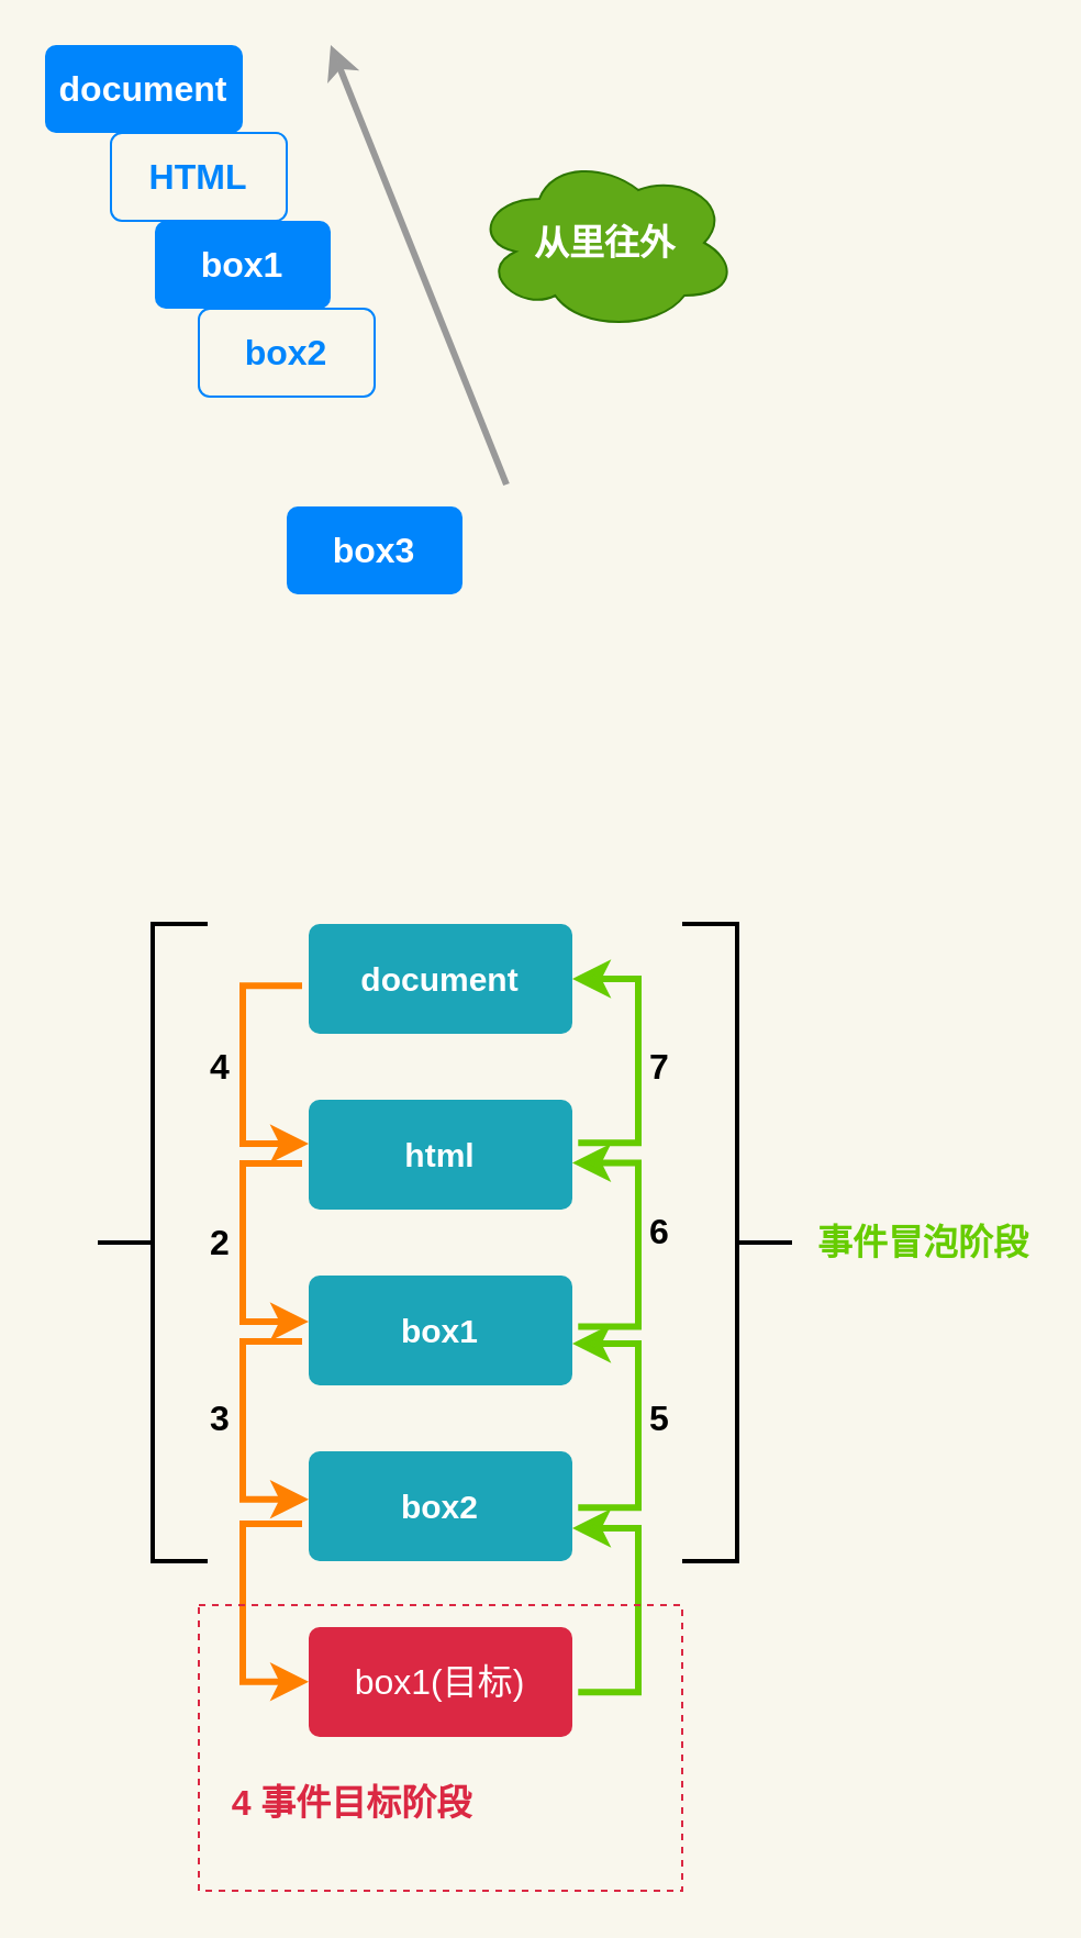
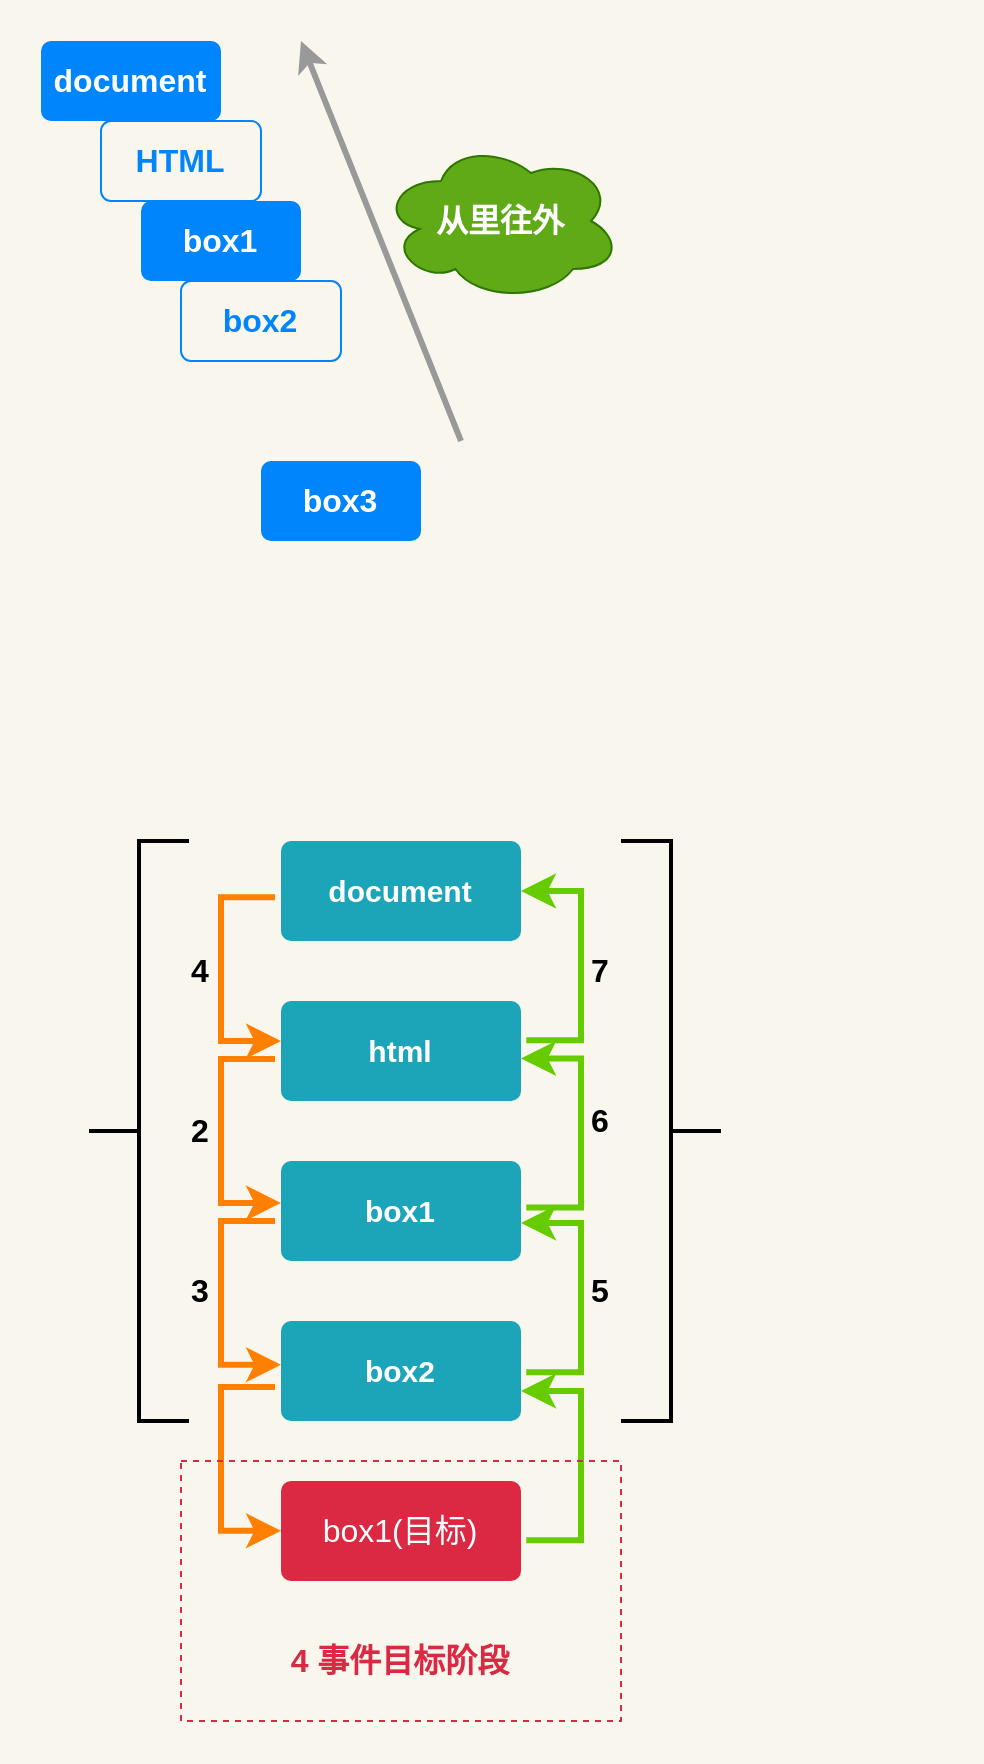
  <mxCell id="0" />
  <mxCell id="1" parent="0" />
  <mxCell id="2" value="&lt;b&gt;HTML&lt;/b&gt;" style="html=1;shadow=0;dashed=0;shape=mxgraph.bootstrap.rrect;rSize=5;strokeColor=#0085FC;strokeWidth=1;fillColor=none;fontColor=#0085FC;whiteSpace=wrap;align=center;verticalAlign=middle;spacingLeft=0;fontStyle=0;fontSize=16;spacing=5;" vertex="1" parent="1"><mxGeometry x="50" y="60" width="80" height="40" as="geometry" /></mxCell>
  <mxCell id="3" value="&lt;b&gt;document&lt;/b&gt;" style="html=1;shadow=0;dashed=0;shape=mxgraph.bootstrap.rrect;rSize=5;strokeColor=none;strokeWidth=1;fillColor=#0085FC;fontColor=#FFFFFF;whiteSpace=wrap;align=center;verticalAlign=middle;spacingLeft=0;fontStyle=0;fontSize=16;spacing=5;" vertex="1" parent="1"><mxGeometry x="20" y="20" width="90" height="40" as="geometry" /></mxCell>
  <mxCell id="4" value="&lt;b&gt;box1&lt;/b&gt;" style="html=1;shadow=0;dashed=0;shape=mxgraph.bootstrap.rrect;rSize=5;strokeColor=none;strokeWidth=1;fillColor=#0085FC;fontColor=#FFFFFF;whiteSpace=wrap;align=center;verticalAlign=middle;spacingLeft=0;fontStyle=0;fontSize=16;spacing=5;" vertex="1" parent="1"><mxGeometry x="70" y="100" width="80" height="40" as="geometry" /></mxCell>
  <mxCell id="5" value="&lt;b&gt;box2&lt;/b&gt;" style="html=1;shadow=0;dashed=0;shape=mxgraph.bootstrap.rrect;rSize=5;strokeColor=#0085FC;strokeWidth=1;fillColor=none;fontColor=#0085FC;whiteSpace=wrap;align=center;verticalAlign=middle;spacingLeft=0;fontStyle=0;fontSize=16;spacing=5;" vertex="1" parent="1"><mxGeometry x="90" y="140" width="80" height="40" as="geometry" /></mxCell>
  <mxCell id="6" value="&lt;b&gt;box3&lt;/b&gt;" style="html=1;shadow=0;dashed=0;shape=mxgraph.bootstrap.rrect;rSize=5;strokeColor=none;strokeWidth=1;fillColor=#0085FC;fontColor=#FFFFFF;whiteSpace=wrap;align=center;verticalAlign=middle;spacingLeft=0;fontStyle=0;fontSize=16;spacing=5;" vertex="1" parent="1"><mxGeometry x="130" y="230" width="80" height="40" as="geometry" /></mxCell>
  <mxCell id="7" value="" style="endArrow=classic;html=1;strokeWidth=3;strokeColor=#999999;" edge="1" parent="1"><mxGeometry width="50" height="50" relative="1" as="geometry"><mxPoint x="230" y="220" as="sourcePoint" /><mxPoint x="150" y="20" as="targetPoint" /></mxGeometry></mxCell>
- <mxCell id="8" value="&lt;b&gt;从里往外&lt;/b&gt;" style="ellipse;shape=cloud;whiteSpace=wrap;html=1;fontSize=16;fontColor=#ffffff;fillColor=#60a917;strokeColor=#2D7600;" vertex="1" parent="1"><mxGeometry x="215" y="70" width="120" height="80" as="geometry" /></mxCell>
+ <mxCell id="8" value="&lt;b&gt;从里往外&lt;/b&gt;" style="ellipse;shape=cloud;whiteSpace=wrap;html=1;fontSize=16;fontColor=#ffffff;fillColor=#60a917;strokeColor=#2D7600;" vertex="1" parent="1"><mxGeometry x="190" y="70" width="120" height="80" as="geometry" /></mxCell>
  <mxCell id="9" value="&lt;font style=&quot;font-size: 15px;&quot;&gt;document&lt;/font&gt;" style="html=1;shadow=0;dashed=0;shape=mxgraph.bootstrap.rrect;rSize=5;strokeColor=none;strokeWidth=1;fillColor=#1CA5B8;fontColor=#FFFFFF;whiteSpace=wrap;align=center;verticalAlign=middle;spacingLeft=0;fontStyle=1;fontSize=14;spacing=5;" vertex="1" parent="1"><mxGeometry x="140" y="420" width="120" height="50" as="geometry" /></mxCell>
  <mxCell id="10" value="&lt;span style=&quot;font-size: 15px;&quot;&gt;html&lt;/span&gt;" style="html=1;shadow=0;dashed=0;shape=mxgraph.bootstrap.rrect;rSize=5;strokeColor=none;strokeWidth=1;fillColor=#1CA5B8;fontColor=#FFFFFF;whiteSpace=wrap;align=center;verticalAlign=middle;spacingLeft=0;fontStyle=1;fontSize=14;spacing=5;" vertex="1" parent="1"><mxGeometry x="140" y="500" width="120" height="50" as="geometry" /></mxCell>
  <mxCell id="11" value="&lt;span style=&quot;font-size: 15px;&quot;&gt;box1&lt;/span&gt;" style="html=1;shadow=0;dashed=0;shape=mxgraph.bootstrap.rrect;rSize=5;strokeColor=none;strokeWidth=1;fillColor=#1CA5B8;fontColor=#FFFFFF;whiteSpace=wrap;align=center;verticalAlign=middle;spacingLeft=0;fontStyle=1;fontSize=14;spacing=5;" vertex="1" parent="1"><mxGeometry x="140" y="580" width="120" height="50" as="geometry" /></mxCell>
  <mxCell id="12" value="&lt;span style=&quot;font-size: 15px;&quot;&gt;box2&lt;/span&gt;" style="html=1;shadow=0;dashed=0;shape=mxgraph.bootstrap.rrect;rSize=5;strokeColor=none;strokeWidth=1;fillColor=#1CA5B8;fontColor=#FFFFFF;whiteSpace=wrap;align=center;verticalAlign=middle;spacingLeft=0;fontStyle=1;fontSize=14;spacing=5;" vertex="1" parent="1"><mxGeometry x="140" y="660" width="120" height="50" as="geometry" /></mxCell>
  <mxCell id="13" value="box1(目标)" style="html=1;shadow=0;dashed=0;shape=mxgraph.bootstrap.rrect;rSize=5;strokeColor=none;strokeWidth=1;fillColor=#db2843;fontColor=#FFFFFF;whiteSpace=wrap;align=center;verticalAlign=middle;spacingLeft=0;fontStyle=0;fontSize=16;spacing=5;" vertex="1" parent="1"><mxGeometry x="140" y="740" width="120" height="50" as="geometry" /></mxCell>
  <mxCell id="14" value="" style="strokeWidth=2;html=1;shape=mxgraph.flowchart.annotation_2;align=left;labelPosition=right;pointerEvents=1;fontSize=15;strokeColor=#000000;fontColor=#FF8000;fillColor=#FF8000;" vertex="1" parent="1"><mxGeometry x="44" y="420" width="50" height="290" as="geometry" /></mxCell>
  <mxCell id="15" value="" style="edgeStyle=elbowEdgeStyle;elbow=horizontal;endArrow=classic;html=1;curved=0;rounded=0;endSize=8;startSize=8;strokeColor=#FF8000;strokeWidth=3;fontSize=15;fontColor=#007FFF;exitX=-0.025;exitY=0.562;exitDx=0;exitDy=0;exitPerimeter=0;" edge="1" parent="1" source="9"><mxGeometry width="50" height="50" relative="1" as="geometry"><mxPoint x="140" y="440" as="sourcePoint" /><mxPoint x="140" y="520" as="targetPoint" /><Array as="points"><mxPoint x="110" y="510" /></Array></mxGeometry></mxCell>
  <mxCell id="16" value="" style="edgeStyle=elbowEdgeStyle;elbow=horizontal;endArrow=classic;html=1;curved=0;rounded=0;endSize=8;startSize=8;strokeColor=#FF8000;strokeWidth=3;fontSize=15;fontColor=#007FFF;exitX=-0.025;exitY=0.562;exitDx=0;exitDy=0;exitPerimeter=0;" edge="1" parent="1"><mxGeometry width="50" height="50" relative="1" as="geometry"><mxPoint x="137" y="529.05" as="sourcePoint" /><mxPoint x="140" y="600.95" as="targetPoint" /><Array as="points"><mxPoint x="110" y="590.95" /></Array></mxGeometry></mxCell>
  <mxCell id="17" value="" style="edgeStyle=elbowEdgeStyle;elbow=horizontal;endArrow=classic;html=1;curved=0;rounded=0;endSize=8;startSize=8;strokeColor=#FF8000;strokeWidth=3;fontSize=15;fontColor=#007FFF;exitX=-0.025;exitY=0.562;exitDx=0;exitDy=0;exitPerimeter=0;" edge="1" parent="1"><mxGeometry width="50" height="50" relative="1" as="geometry"><mxPoint x="137" y="610" as="sourcePoint" /><mxPoint x="140" y="681.9" as="targetPoint" /><Array as="points"><mxPoint x="110" y="671.9" /></Array></mxGeometry></mxCell>
  <mxCell id="18" value="" style="strokeWidth=2;html=1;shape=mxgraph.flowchart.annotation_2;align=left;labelPosition=right;pointerEvents=1;fontSize=15;strokeColor=#000000;direction=west;" vertex="1" parent="1"><mxGeometry x="310" y="420" width="50" height="290" as="geometry" /></mxCell>
  <mxCell id="19" value="" style="edgeStyle=elbowEdgeStyle;elbow=horizontal;endArrow=classic;html=1;curved=0;rounded=0;endSize=8;startSize=8;strokeColor=#66CC00;strokeWidth=3;fontSize=15;fontColor=#007FFF;exitX=0.997;exitY=0.432;exitDx=0;exitDy=0;exitPerimeter=0;fillColor=#e3c800;" edge="1" parent="1"><mxGeometry width="50" height="50" relative="1" as="geometry"><mxPoint x="262.64" y="519.6" as="sourcePoint" /><mxPoint x="260" y="445" as="targetPoint" /><Array as="points"><mxPoint x="290" y="478" /></Array></mxGeometry></mxCell>
  <mxCell id="20" value="" style="edgeStyle=elbowEdgeStyle;elbow=horizontal;endArrow=classic;html=1;curved=0;rounded=0;endSize=8;startSize=8;strokeColor=#66CC00;strokeWidth=3;fontSize=15;fontColor=#007FFF;exitX=0.997;exitY=0.432;exitDx=0;exitDy=0;exitPerimeter=0;fillColor=#e3c800;" edge="1" parent="1"><mxGeometry width="50" height="50" relative="1" as="geometry"><mxPoint x="262.64" y="603.3" as="sourcePoint" /><mxPoint x="260" y="528.7" as="targetPoint" /><Array as="points"><mxPoint x="290" y="561.7" /></Array></mxGeometry></mxCell>
  <mxCell id="21" value="" style="edgeStyle=elbowEdgeStyle;elbow=horizontal;endArrow=classic;html=1;curved=0;rounded=0;endSize=8;startSize=8;strokeColor=#66CC00;strokeWidth=3;fontSize=15;fontColor=#007FFF;exitX=0.997;exitY=0.432;exitDx=0;exitDy=0;exitPerimeter=0;fillColor=#e3c800;" edge="1" parent="1"><mxGeometry width="50" height="50" relative="1" as="geometry"><mxPoint x="262.64" y="685.6" as="sourcePoint" /><mxPoint x="260" y="611" as="targetPoint" /><Array as="points"><mxPoint x="290" y="644" /></Array></mxGeometry></mxCell>
- <mxCell id="22" value="&lt;b&gt;&lt;font style=&quot;font-size: 16px;&quot;&gt;事件冒泡阶段&lt;/font&gt;&lt;/b&gt;" style="text;html=1;strokeColor=none;fillColor=none;align=center;verticalAlign=middle;whiteSpace=wrap;rounded=0;fontSize=15;fontColor=#66CC00;" vertex="1" parent="1"><mxGeometry x="370" y="545" width="100" height="40" as="geometry" /></mxCell>
  <mxCell id="23" value="" style="edgeStyle=elbowEdgeStyle;elbow=horizontal;endArrow=classic;html=1;curved=0;rounded=0;endSize=8;startSize=8;strokeColor=#66CC00;strokeWidth=3;fontSize=15;fontColor=#007FFF;exitX=0.997;exitY=0.432;exitDx=0;exitDy=0;exitPerimeter=0;fillColor=#e3c800;" edge="1" parent="1"><mxGeometry width="50" height="50" relative="1" as="geometry"><mxPoint x="262.64" y="769.6" as="sourcePoint" /><mxPoint x="260" y="695" as="targetPoint" /><Array as="points"><mxPoint x="290" y="728" /></Array></mxGeometry></mxCell>
  <mxCell id="24" value="" style="edgeStyle=elbowEdgeStyle;elbow=horizontal;endArrow=classic;html=1;curved=0;rounded=0;endSize=8;startSize=8;strokeColor=#FF8000;strokeWidth=3;fontSize=15;fontColor=#007FFF;exitX=-0.025;exitY=0.562;exitDx=0;exitDy=0;exitPerimeter=0;" edge="1" parent="1"><mxGeometry width="50" height="50" relative="1" as="geometry"><mxPoint x="137" y="693" as="sourcePoint" /><mxPoint x="140" y="764.9" as="targetPoint" /><Array as="points"><mxPoint x="110" y="754.9" /></Array></mxGeometry></mxCell>
  <mxCell id="25" value="" style="rounded=0;whiteSpace=wrap;html=1;strokeColor=#DB2843;fontSize=16;fontColor=#66CC00;fillColor=none;fillStyle=cross-hatch;gradientColor=none;dashed=1;strokeWidth=1;shadow=0;" vertex="1" parent="1"><mxGeometry x="90" y="730" width="220" height="130" as="geometry" /></mxCell>
- <mxCell id="26" value="&lt;b&gt;&lt;font color=&quot;#db2843&quot; style=&quot;font-size: 16px;&quot;&gt;4 事件目标阶段&lt;/font&gt;&lt;/b&gt;" style="text;html=1;strokeColor=none;fillColor=none;align=center;verticalAlign=middle;whiteSpace=wrap;rounded=0;fontSize=15;fontColor=#FF8000;" vertex="1" parent="1"><mxGeometry x="100" y="800" width="120" height="40" as="geometry" /></mxCell>
+ <mxCell id="26" value="&lt;b&gt;&lt;font color=&quot;#db2843&quot; style=&quot;font-size: 16px;&quot;&gt;4 事件目标阶段&lt;/font&gt;&lt;/b&gt;" style="text;html=1;strokeColor=none;fillColor=none;align=center;verticalAlign=middle;whiteSpace=wrap;rounded=0;fontSize=15;fontColor=#FF8000;" vertex="1" parent="1"><mxGeometry x="140" y="810" width="120" height="40" as="geometry" /></mxCell>
  <mxCell id="27" value="&lt;b&gt;&lt;font color=&quot;#000000&quot;&gt;4&lt;/font&gt;&lt;/b&gt;" style="text;html=1;strokeColor=none;fillColor=none;align=center;verticalAlign=middle;whiteSpace=wrap;rounded=0;dashed=1;fillStyle=auto;strokeWidth=1;fontSize=16;fontColor=#DB2843;" vertex="1" parent="1"><mxGeometry x="80" y="470" width="40" height="30" as="geometry" /></mxCell>
  <mxCell id="28" value="&lt;font color=&quot;#000000&quot;&gt;&lt;b&gt;2&lt;/b&gt;&lt;/font&gt;" style="text;html=1;strokeColor=none;fillColor=none;align=center;verticalAlign=middle;whiteSpace=wrap;rounded=0;dashed=1;fillStyle=auto;strokeWidth=1;fontSize=16;fontColor=#DB2843;" vertex="1" parent="1"><mxGeometry x="80" y="550" width="40" height="30" as="geometry" /></mxCell>
  <mxCell id="29" value="&lt;font color=&quot;#000000&quot;&gt;&lt;b&gt;3&lt;/b&gt;&lt;/font&gt;" style="text;html=1;strokeColor=none;fillColor=none;align=center;verticalAlign=middle;whiteSpace=wrap;rounded=0;dashed=1;fillStyle=auto;strokeWidth=1;fontSize=16;fontColor=#DB2843;" vertex="1" parent="1"><mxGeometry x="80" y="630" width="40" height="30" as="geometry" /></mxCell>
  <mxCell id="30" value="&lt;font color=&quot;#000000&quot;&gt;&lt;b&gt;7&lt;/b&gt;&lt;/font&gt;" style="text;html=1;strokeColor=none;fillColor=none;align=center;verticalAlign=middle;whiteSpace=wrap;rounded=0;dashed=1;fillStyle=auto;strokeWidth=1;fontSize=16;fontColor=#DB2843;" vertex="1" parent="1"><mxGeometry x="280" y="470" width="40" height="30" as="geometry" /></mxCell>
  <mxCell id="31" value="&lt;font color=&quot;#000000&quot;&gt;&lt;b&gt;6&lt;/b&gt;&lt;/font&gt;" style="text;html=1;strokeColor=none;fillColor=none;align=center;verticalAlign=middle;whiteSpace=wrap;rounded=0;dashed=1;fillStyle=auto;strokeWidth=1;fontSize=16;fontColor=#DB2843;" vertex="1" parent="1"><mxGeometry x="280" y="545" width="40" height="30" as="geometry" /></mxCell>
  <mxCell id="32" value="&lt;font color=&quot;#000000&quot;&gt;&lt;b&gt;5&lt;/b&gt;&lt;/font&gt;" style="text;html=1;strokeColor=none;fillColor=none;align=center;verticalAlign=middle;whiteSpace=wrap;rounded=0;dashed=1;fillStyle=auto;strokeWidth=1;fontSize=16;fontColor=#DB2843;" vertex="1" parent="1"><mxGeometry x="280" y="630" width="40" height="30" as="geometry" /></mxCell>
